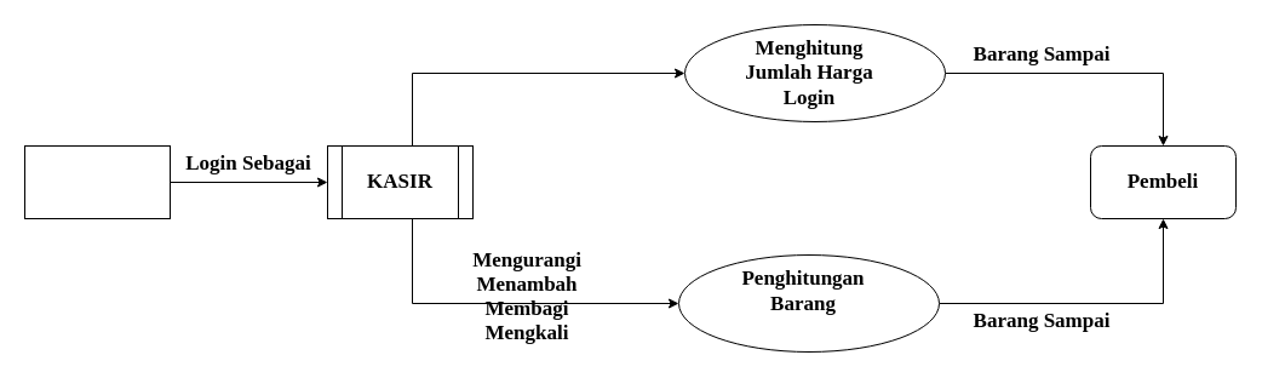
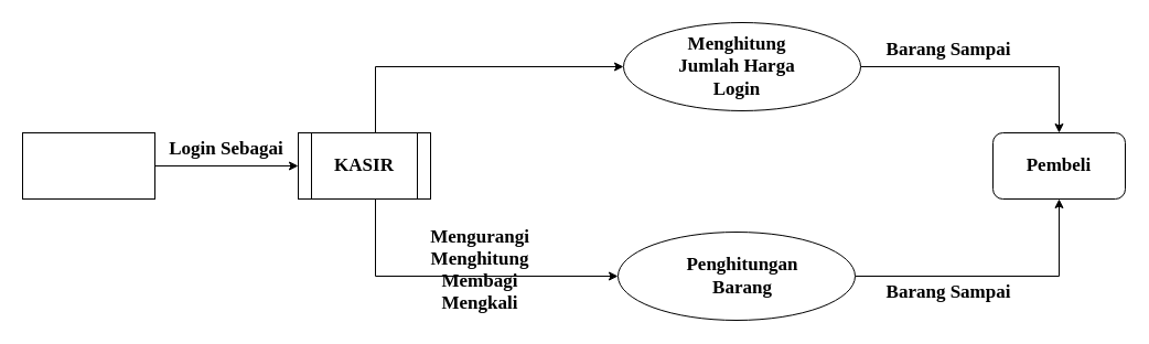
  <mxCell id="0" />
  <mxCell id="1" parent="0" />
  <mxCell id="2" style="edgeStyle=orthogonalEdgeStyle;rounded=0;orthogonalLoop=1;jettySize=auto;html=1;entryX=0;entryY=0.5;entryDx=0;entryDy=0;" edge="1" parent="1" source="3" target="6"><mxGeometry relative="1" as="geometry" /></mxCell>
  <mxCell id="3" value="" style="rounded=0;whiteSpace=wrap;html=1;" vertex="1" parent="1"><mxGeometry x="20" y="120" width="120" height="60" as="geometry" /></mxCell>
  <mxCell id="4" style="edgeStyle=orthogonalEdgeStyle;rounded=0;orthogonalLoop=1;jettySize=auto;html=1;entryX=0;entryY=0.5;entryDx=0;entryDy=0;" edge="1" parent="1" source="6" target="8"><mxGeometry relative="1" as="geometry"><Array as="points"><mxPoint x="340" y="60" /></Array></mxGeometry></mxCell>
  <mxCell id="5" style="edgeStyle=orthogonalEdgeStyle;rounded=0;orthogonalLoop=1;jettySize=auto;html=1;entryX=0;entryY=0.5;entryDx=0;entryDy=0;" edge="1" parent="1" source="6" target="10"><mxGeometry relative="1" as="geometry"><Array as="points"><mxPoint x="340" y="250" /></Array></mxGeometry></mxCell>
  <mxCell id="6" value="" style="shape=process;whiteSpace=wrap;html=1;backgroundOutline=1;" vertex="1" parent="1"><mxGeometry x="270" y="120" width="120" height="60" as="geometry" /></mxCell>
  <mxCell id="7" style="edgeStyle=orthogonalEdgeStyle;rounded=0;orthogonalLoop=1;jettySize=auto;html=1;entryX=0.5;entryY=0;entryDx=0;entryDy=0;" edge="1" parent="1" source="8" target="19"><mxGeometry relative="1" as="geometry" /></mxCell>
  <mxCell id="8" value="" style="ellipse;whiteSpace=wrap;html=1;" vertex="1" parent="1"><mxGeometry x="565" y="20" width="215" height="80" as="geometry" /></mxCell>
  <mxCell id="9" style="edgeStyle=orthogonalEdgeStyle;rounded=0;orthogonalLoop=1;jettySize=auto;html=1;entryX=0.5;entryY=1;entryDx=0;entryDy=0;" edge="1" parent="1" source="10" target="19"><mxGeometry relative="1" as="geometry"><mxPoint x="960" y="190" as="targetPoint" /></mxGeometry></mxCell>
  <mxCell id="10" value="" style="ellipse;whiteSpace=wrap;html=1;" vertex="1" parent="1"><mxGeometry x="560" y="210" width="215" height="80" as="geometry" /></mxCell>
  <mxCell id="11" value="&lt;font face=&quot;Times New Roman&quot;&gt;&lt;span style=&quot;font-size: 17px&quot;&gt;&lt;b&gt;KASIR&lt;/b&gt;&lt;/span&gt;&lt;/font&gt;&lt;span style=&quot;color: rgba(0 , 0 , 0 , 0) ; font-family: monospace ; font-size: 0px&quot;&gt;%3CmxGraphModel%3E%3Croot%3E%3CmxCell%20id%3D%220%22%2F%3E%3CmxCell%20id%3D%221%22%20parent%3D%220%22%2F%3E%3CmxCell%20id%3D%222%22%20value%3D%22%26lt%3Bb%26gt%3B%26lt%3Bfont%20face%3D%26quot%3BTimes%20New%20Roman%26quot%3B%20style%3D%26quot%3Bfont-size%3A%2017px%26quot%3B%26gt%3BUSER%26lt%3B%2Ffont%26gt%3B%26lt%3B%2Fb%26gt%3B%22%20style%3D%22text%3Bhtml%3D1%3BstrokeColor%3Dnone%3BfillColor%3Dnone%3Balign%3Dcenter%3BverticalAlign%3Dmiddle%3BwhiteSpace%3Dwrap%3Brounded%3D0%3B%22%20vertex%3D%221%22%20parent%3D%221%22%3E%3CmxGeometry%20x%3D%2240%22%20y%3D%22165%22%20width%3D%22120%22%20height%3D%2230%22%20as%3D%22geometry%22%2F%3E%3C%2FmxCell%3E%3C%2Froot%3E%3C%2FmxGraphModel%3E&lt;/span&gt;" style="text;html=1;strokeColor=none;fillColor=none;align=center;verticalAlign=middle;whiteSpace=wrap;rounded=0;" vertex="1" parent="1"><mxGeometry x="270" y="135" width="120" height="30" as="geometry" /></mxCell>
  <mxCell id="12" value="&lt;font face=&quot;Times New Roman&quot;&gt;&lt;span style=&quot;font-size: 17px&quot;&gt;&lt;b&gt;Menghitung Jumlah Harga Login&lt;/b&gt;&lt;/span&gt;&lt;/font&gt;" style="text;html=1;strokeColor=none;fillColor=none;align=center;verticalAlign=middle;whiteSpace=wrap;rounded=0;" vertex="1" parent="1"><mxGeometry x="607.5" y="45" width="120" height="30" as="geometry" /></mxCell>
- <mxCell id="13" value="&lt;font face=&quot;Times New Roman&quot;&gt;&lt;span style=&quot;font-size: 17px&quot;&gt;&lt;b&gt;Penghitungan Barang&lt;/b&gt;&lt;/span&gt;&lt;/font&gt;" style="text;html=1;strokeColor=none;fillColor=none;align=center;verticalAlign=middle;whiteSpace=wrap;rounded=0;" vertex="1" parent="1"><mxGeometry x="602.5" y="225" width="120" height="30" as="geometry" /></mxCell>
+ <mxCell id="13" value="&lt;font face=&quot;Times New Roman&quot;&gt;&lt;span style=&quot;font-size: 17px&quot;&gt;&lt;b&gt;Penghitungan Barang&lt;/b&gt;&lt;/span&gt;&lt;/font&gt;" style="text;html=1;strokeColor=none;fillColor=none;align=center;verticalAlign=middle;whiteSpace=wrap;rounded=0;" vertex="1" parent="1"><mxGeometry x="612.5" y="235" width="120" height="30" as="geometry" /></mxCell>
  <mxCell id="14" value="&lt;b&gt;&lt;font face=&quot;Times New Roman&quot; style=&quot;font-size: 17px&quot;&gt;Login Sebagai&lt;/font&gt;&lt;/b&gt;" style="text;html=1;strokeColor=none;fillColor=none;align=center;verticalAlign=middle;whiteSpace=wrap;rounded=0;" vertex="1" parent="1"><mxGeometry x="150" y="120" width="110" height="30" as="geometry" /></mxCell>
- <mxCell id="15" value="&lt;b&gt;&lt;font face=&quot;Times New Roman&quot; style=&quot;font-size: 17px&quot;&gt;Menambah&lt;/font&gt;&lt;/b&gt;" style="text;html=1;strokeColor=none;fillColor=none;align=center;verticalAlign=middle;whiteSpace=wrap;rounded=0;" vertex="1" parent="1"><mxGeometry x="380" y="220" width="110" height="30" as="geometry" /></mxCell>
+ <mxCell id="15" value="&lt;b&gt;&lt;font face=&quot;Times New Roman&quot; style=&quot;font-size: 17px&quot;&gt;Menghitung&lt;/font&gt;&lt;/b&gt;" style="text;html=1;strokeColor=none;fillColor=none;align=center;verticalAlign=middle;whiteSpace=wrap;rounded=0;" vertex="1" parent="1"><mxGeometry x="380" y="220" width="110" height="30" as="geometry" /></mxCell>
  <mxCell id="16" value="&lt;b&gt;&lt;font face=&quot;Times New Roman&quot; style=&quot;font-size: 17px&quot;&gt;Mengurangi&lt;/font&gt;&lt;/b&gt;" style="text;html=1;strokeColor=none;fillColor=none;align=center;verticalAlign=middle;whiteSpace=wrap;rounded=0;" vertex="1" parent="1"><mxGeometry x="380" y="200" width="110" height="30" as="geometry" /></mxCell>
  <mxCell id="17" value="&lt;b&gt;&lt;font face=&quot;Times New Roman&quot; style=&quot;font-size: 17px&quot;&gt;Membagi&lt;/font&gt;&lt;/b&gt;" style="text;html=1;strokeColor=none;fillColor=none;align=center;verticalAlign=middle;whiteSpace=wrap;rounded=0;" vertex="1" parent="1"><mxGeometry x="380" y="240" width="110" height="30" as="geometry" /></mxCell>
  <mxCell id="18" value="&lt;b&gt;&lt;font face=&quot;Times New Roman&quot; style=&quot;font-size: 17px&quot;&gt;Mengkali&lt;/font&gt;&lt;/b&gt;" style="text;html=1;strokeColor=none;fillColor=none;align=center;verticalAlign=middle;whiteSpace=wrap;rounded=0;" vertex="1" parent="1"><mxGeometry x="380" y="260" width="110" height="30" as="geometry" /></mxCell>
  <mxCell id="19" value="" style="rounded=1;whiteSpace=wrap;html=1;" vertex="1" parent="1"><mxGeometry x="900" y="120" width="120" height="60" as="geometry" /></mxCell>
  <mxCell id="20" value="&lt;font face=&quot;Times New Roman&quot;&gt;&lt;span style=&quot;font-size: 17px&quot;&gt;&lt;b&gt;Pembeli&lt;/b&gt;&lt;/span&gt;&lt;/font&gt;" style="text;html=1;strokeColor=none;fillColor=none;align=center;verticalAlign=middle;whiteSpace=wrap;rounded=0;" vertex="1" parent="1"><mxGeometry x="900" y="135" width="120" height="30" as="geometry" /></mxCell>
  <mxCell id="21" value="&lt;b&gt;&lt;font face=&quot;Times New Roman&quot; style=&quot;font-size: 17px&quot;&gt;Barang Sampai&lt;/font&gt;&lt;/b&gt;" style="text;html=1;strokeColor=none;fillColor=none;align=center;verticalAlign=middle;whiteSpace=wrap;rounded=0;" vertex="1" parent="1"><mxGeometry x="800" y="30" width="120" height="30" as="geometry" /></mxCell>
  <mxCell id="22" value="&lt;b&gt;&lt;font face=&quot;Times New Roman&quot; style=&quot;font-size: 17px&quot;&gt;Barang Sampai&lt;/font&gt;&lt;/b&gt;" style="text;html=1;strokeColor=none;fillColor=none;align=center;verticalAlign=middle;whiteSpace=wrap;rounded=0;" vertex="1" parent="1"><mxGeometry x="800" y="250" width="120" height="30" as="geometry" /></mxCell>
